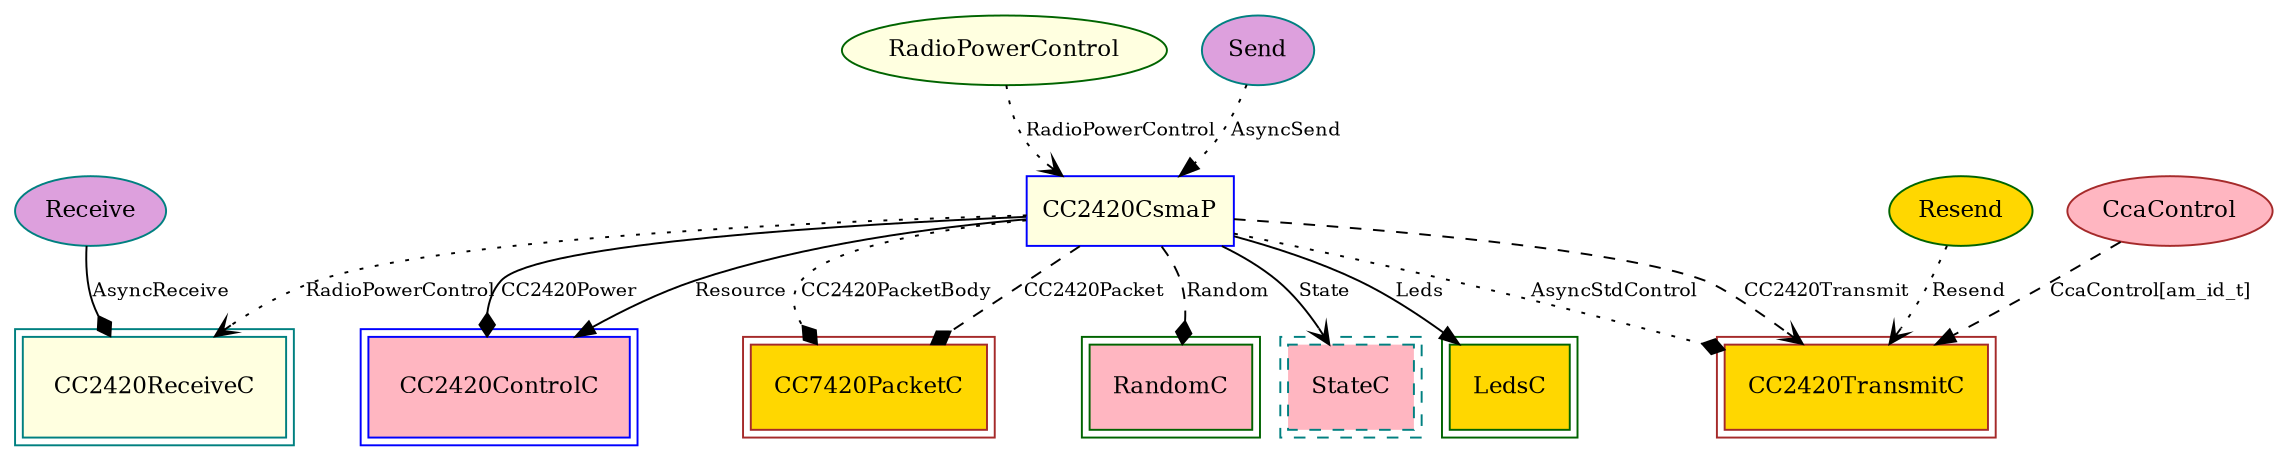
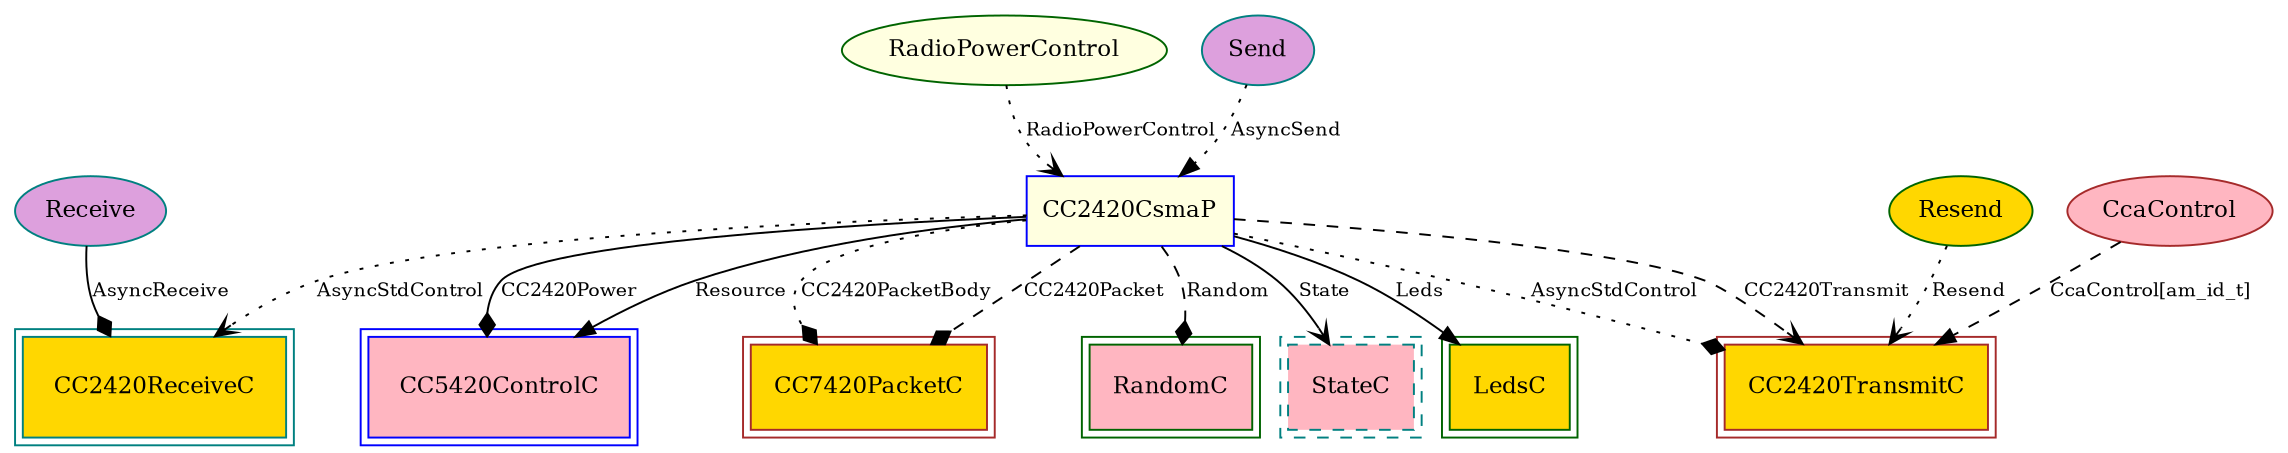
  digraph {
    node [color=darkgreen fillcolor=gold fontsize=12 shape=box style=filled peripheries=2]
    edge [arrowhead=diamond fontsize=10 style=dotted]
    n1 [color=brown fillcolor=lightpink label=CcaControl shape=ellipse peripheries=""]
    CC2420TransmitC [color=brown]
    n3 [fillcolor=lightyellow label=RadioPowerControl shape=ellipse peripheries=""]
    CC2420CsmaP [color=blue fillcolor=lightyellow peripheries=""]
-   CC2420ReceiveC [color=teal fillcolor=lightyellow]
-   CC2420ControlC [color=blue fillcolor=lightpink]
+   CC2420ReceiveC [color=teal]
+   CC2420ControlC [color=blue fillcolor=lightpink label=CC5420ControlC]
    n7 [color=brown label=CC7420PacketC]
    RandomC [fillcolor=lightpink]
    n9 [color=teal fillcolor=lightpink label=StateC style="dashed,filled"]
    LedsC
    n11 [color=teal fillcolor=plum label=Send shape=ellipse peripheries=""]
    n12 [label=Resend shape=ellipse peripheries=""]
    n13 [color=teal fillcolor=plum label=Receive shape=ellipse peripheries=""]
    n1 -> CC2420TransmitC [arrowhead=normal label="CcaControl[am_id_t]" style=dashed]
    n3 -> CC2420CsmaP [arrowhead=vee label=RadioPowerControl]
    CC2420CsmaP -> CC2420TransmitC [label=AsyncStdControl]
    CC2420CsmaP -> CC2420TransmitC [arrowhead=vee label=CC2420Transmit style=dashed]
-   CC2420CsmaP -> CC2420ReceiveC [arrowhead=vee label=RadioPowerControl]
+   CC2420CsmaP -> CC2420ReceiveC [arrowhead=vee label=AsyncStdControl]
    CC2420CsmaP -> CC2420ControlC [arrowhead=normal label=Resource style=solid]
    CC2420CsmaP -> CC2420ControlC [label=CC2420Power style=solid]
    CC2420CsmaP -> n7 [label=CC2420Packet style=dashed]
    CC2420CsmaP -> n7 [label=CC2420PacketBody]
    CC2420CsmaP -> RandomC [label=Random style=dashed]
    CC2420CsmaP -> n9 [arrowhead=vee label=State style=solid]
    CC2420CsmaP -> LedsC [arrowhead=normal label=Leds style=solid]
    n11 -> CC2420CsmaP [arrowhead=normal label=AsyncSend]
    n12 -> CC2420TransmitC [arrowhead=vee label=Resend]
    n13 -> CC2420ReceiveC [label=AsyncReceive style=solid]
  }
